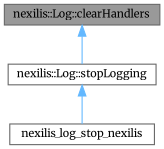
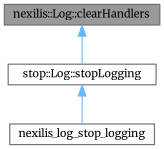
  digraph {
    fontname=Merriweather
    rankdir=TB
    node [color=grey40 fillcolor=white fontname=Merriweather fontsize=10 shape=box style=filled]
    edge [color=steelblue1 dir=back fontname=Merriweather fontsize=10 labelfontname=Helvetica labelfontsize=10 style=solid]
    n1 [color=gray40 fillcolor=grey60 fontcolor=black height=0.2 label="nexilis::Log::clearHandlers" width=0.4]
-   n2 [height=0.2 label="nexilis::Log::stopLogging" width=0.4]
-   n3 [height=0.2 label=nexilis_log_stop_nexilis width=0.4]
+   n2 [height=0.2 label="stop::Log::stopLogging" width=0.4]
+   n3 [height=0.2 label=nexilis_log_stop_logging width=0.4]
    n1 -> n2
    n2 -> n3
  }
